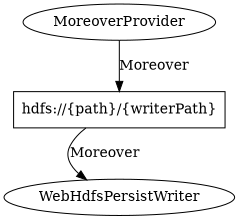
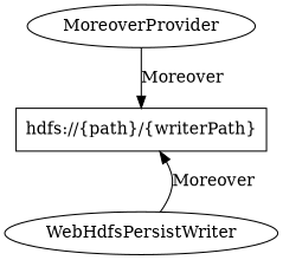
  digraph {
    node [shape=ellipse]
    n1 [label=MoreoverProvider]
    n2 [label="hdfs://{path}/{writerPath}" shape=box]
    n3 [label=WebHdfsPersistWriter]
    n1 -> n2 [label=Moreover]
-   n2 -> n3 [label=Moreover]
+   n3 -> n2 [label=Moreover]
  }
